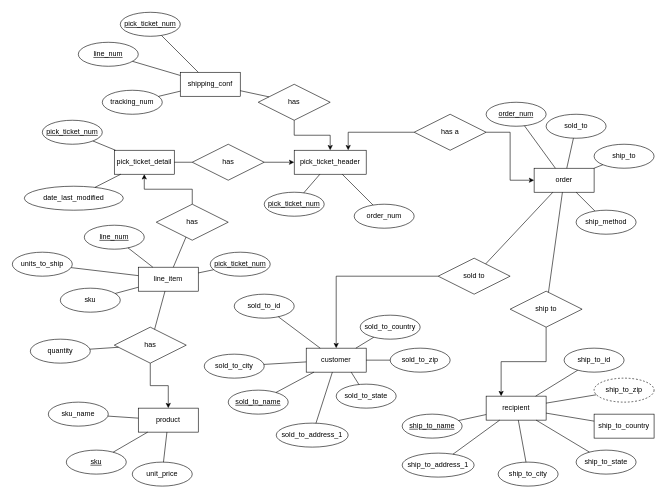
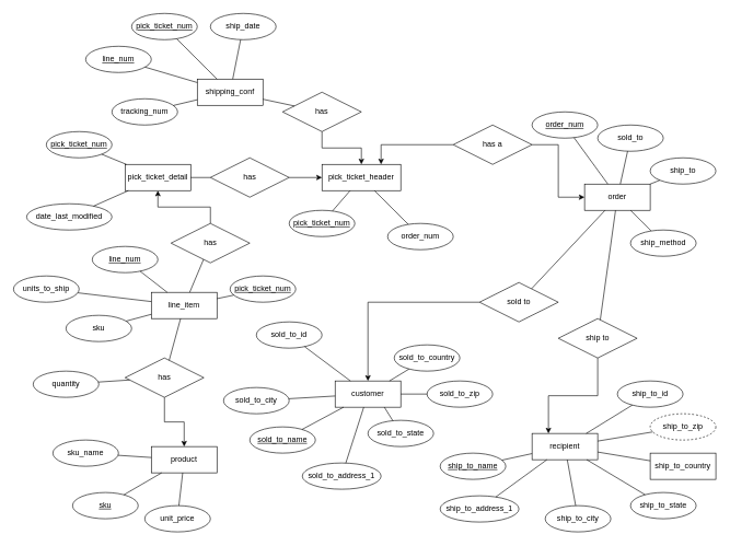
  <mxCell id="0" />
  <mxCell id="1" parent="0" />
  <mxCell id="2" value="product" style="whiteSpace=wrap;html=1;align=center;" parent="1" vertex="1"><mxGeometry x="230" y="680" width="100" height="40" as="geometry" /></mxCell>
  <mxCell id="3" value="sku" style="ellipse;whiteSpace=wrap;html=1;align=center;fontStyle=4;" parent="1" vertex="1"><mxGeometry x="110" y="750" width="100" height="40" as="geometry" /></mxCell>
  <mxCell id="4" value="sku_name" style="ellipse;whiteSpace=wrap;html=1;align=center;" parent="1" vertex="1"><mxGeometry x="80" y="670" width="100" height="40" as="geometry" /></mxCell>
  <mxCell id="5" value="unit_price" style="ellipse;whiteSpace=wrap;html=1;align=center;" parent="1" vertex="1"><mxGeometry x="220" y="770" width="100" height="40" as="geometry" /></mxCell>
  <mxCell id="6" value="" style="endArrow=none;html=1;rounded=0;" parent="1" source="3" target="2" edge="1"><mxGeometry relative="1" as="geometry"><mxPoint x="320" y="900" as="sourcePoint" /><mxPoint x="480" y="900" as="targetPoint" /></mxGeometry></mxCell>
  <mxCell id="7" value="" style="endArrow=none;html=1;rounded=0;" parent="1" source="5" target="2" edge="1"><mxGeometry relative="1" as="geometry"><mxPoint x="320" y="900" as="sourcePoint" /><mxPoint x="480" y="900" as="targetPoint" /></mxGeometry></mxCell>
  <mxCell id="8" value="" style="endArrow=none;html=1;rounded=0;" parent="1" source="2" target="4" edge="1"><mxGeometry relative="1" as="geometry"><mxPoint x="320" y="900" as="sourcePoint" /><mxPoint x="480" y="900" as="targetPoint" /></mxGeometry></mxCell>
  <mxCell id="9" value="pick_ticket_detail" style="whiteSpace=wrap;html=1;align=center;" parent="1" vertex="1"><mxGeometry x="190" y="250" width="100" height="40" as="geometry" /></mxCell>
  <mxCell id="10" value="&lt;u&gt;pick_ticket_num&lt;/u&gt;" style="ellipse;whiteSpace=wrap;html=1;align=center;" parent="1" vertex="1"><mxGeometry x="70" y="200" width="100" height="40" as="geometry" /></mxCell>
- <mxCell id="11" value="date_last_modified" style="ellipse;whiteSpace=wrap;html=1;align=center;" parent="1" vertex="1"><mxGeometry x="40" y="310" width="165" height="40" as="geometry" /></mxCell>
+ <mxCell id="11" value="date_last_modified" style="ellipse;whiteSpace=wrap;html=1;align=center;" parent="1" vertex="1"><mxGeometry x="40" y="310" width="130" height="40" as="geometry" /></mxCell>
  <mxCell id="12" value="line_item" style="whiteSpace=wrap;html=1;align=center;" parent="1" vertex="1"><mxGeometry x="230" y="445" width="100" height="40" as="geometry" /></mxCell>
  <mxCell id="13" value="" style="endArrow=none;html=1;rounded=0;" parent="1" source="10" target="9" edge="1"><mxGeometry relative="1" as="geometry"><mxPoint x="470" y="360" as="sourcePoint" /><mxPoint x="630" y="360" as="targetPoint" /></mxGeometry></mxCell>
  <mxCell id="14" value="" style="endArrow=none;html=1;rounded=0;" parent="1" source="11" target="9" edge="1"><mxGeometry relative="1" as="geometry"><mxPoint x="470" y="360" as="sourcePoint" /><mxPoint x="630" y="360" as="targetPoint" /></mxGeometry></mxCell>
  <mxCell id="15" value="&lt;u&gt;line_num&lt;/u&gt;" style="ellipse;whiteSpace=wrap;html=1;align=center;" parent="1" vertex="1"><mxGeometry x="140" y="375" width="100" height="40" as="geometry" /></mxCell>
  <mxCell id="16" value="&lt;u&gt;pick_ticket_num&lt;/u&gt;" style="ellipse;whiteSpace=wrap;html=1;align=center;" parent="1" vertex="1"><mxGeometry x="350" y="420" width="100" height="40" as="geometry" /></mxCell>
  <mxCell id="17" value="sku" style="ellipse;whiteSpace=wrap;html=1;align=center;" parent="1" vertex="1"><mxGeometry x="100" y="480" width="100" height="40" as="geometry" /></mxCell>
  <mxCell id="18" value="units_to_ship" style="ellipse;whiteSpace=wrap;html=1;align=center;" parent="1" vertex="1"><mxGeometry x="20" y="420" width="100" height="40" as="geometry" /></mxCell>
  <mxCell id="19" value="" style="endArrow=none;html=1;rounded=0;" parent="1" source="12" target="16" edge="1"><mxGeometry relative="1" as="geometry"><mxPoint x="60" y="550" as="sourcePoint" /><mxPoint x="220" y="550" as="targetPoint" /></mxGeometry></mxCell>
  <mxCell id="20" value="" style="endArrow=none;html=1;rounded=0;" parent="1" source="12" target="15" edge="1"><mxGeometry relative="1" as="geometry"><mxPoint x="60" y="550" as="sourcePoint" /><mxPoint x="220" y="550" as="targetPoint" /></mxGeometry></mxCell>
  <mxCell id="21" value="" style="endArrow=none;html=1;rounded=0;" parent="1" source="12" target="17" edge="1"><mxGeometry relative="1" as="geometry"><mxPoint x="60" y="550" as="sourcePoint" /><mxPoint x="220" y="550" as="targetPoint" /></mxGeometry></mxCell>
  <mxCell id="22" value="" style="endArrow=none;html=1;rounded=0;" parent="1" source="12" target="18" edge="1"><mxGeometry relative="1" as="geometry"><mxPoint x="60" y="550" as="sourcePoint" /><mxPoint x="220" y="550" as="targetPoint" /></mxGeometry></mxCell>
  <mxCell id="23" style="edgeStyle=orthogonalEdgeStyle;rounded=0;orthogonalLoop=1;jettySize=auto;html=1;entryX=0.5;entryY=1;entryDx=0;entryDy=0;" parent="1" source="24" target="9" edge="1"><mxGeometry relative="1" as="geometry" /></mxCell>
  <mxCell id="24" value="has" style="shape=rhombus;perimeter=rhombusPerimeter;whiteSpace=wrap;html=1;align=center;" parent="1" vertex="1"><mxGeometry x="260" y="340" width="120" height="60" as="geometry" /></mxCell>
  <mxCell id="25" style="edgeStyle=orthogonalEdgeStyle;rounded=0;orthogonalLoop=1;jettySize=auto;html=1;entryX=0.5;entryY=0;entryDx=0;entryDy=0;" parent="1" source="26" target="2" edge="1"><mxGeometry relative="1" as="geometry" /></mxCell>
  <mxCell id="26" value="has" style="shape=rhombus;perimeter=rhombusPerimeter;whiteSpace=wrap;html=1;align=center;" parent="1" vertex="1"><mxGeometry x="190" y="545" width="120" height="60" as="geometry" /></mxCell>
  <mxCell id="27" value="" style="endArrow=none;html=1;rounded=0;" parent="1" source="26" target="12" edge="1"><mxGeometry relative="1" as="geometry"><mxPoint x="470" y="460" as="sourcePoint" /><mxPoint x="630" y="460" as="targetPoint" /></mxGeometry></mxCell>
  <mxCell id="28" value="quantity" style="ellipse;whiteSpace=wrap;html=1;align=center;" parent="1" vertex="1"><mxGeometry x="50" y="565" width="100" height="40" as="geometry" /></mxCell>
  <mxCell id="29" value="" style="endArrow=none;html=1;rounded=0;" parent="1" source="26" target="28" edge="1"><mxGeometry relative="1" as="geometry"><mxPoint x="470" y="460" as="sourcePoint" /><mxPoint x="630" y="460" as="targetPoint" /></mxGeometry></mxCell>
  <mxCell id="30" value="pick_ticket_header" style="whiteSpace=wrap;html=1;align=center;" parent="1" vertex="1"><mxGeometry x="490" y="250" width="120" height="40" as="geometry" /></mxCell>
  <mxCell id="31" value="&lt;u&gt;pick_ticket_num&lt;/u&gt;" style="ellipse;whiteSpace=wrap;html=1;align=center;" parent="1" vertex="1"><mxGeometry x="440" y="320" width="100" height="40" as="geometry" /></mxCell>
  <mxCell id="32" value="order_num" style="ellipse;whiteSpace=wrap;html=1;align=center;" parent="1" vertex="1"><mxGeometry x="590" y="340" width="100" height="40" as="geometry" /></mxCell>
  <mxCell id="33" value="" style="endArrow=none;html=1;rounded=0;" parent="1" source="31" target="30" edge="1"><mxGeometry relative="1" as="geometry"><mxPoint x="470" y="380" as="sourcePoint" /><mxPoint x="630" y="380" as="targetPoint" /></mxGeometry></mxCell>
  <mxCell id="34" value="" style="endArrow=none;html=1;rounded=0;" parent="1" source="32" target="30" edge="1"><mxGeometry relative="1" as="geometry"><mxPoint x="470" y="380" as="sourcePoint" /><mxPoint x="630" y="380" as="targetPoint" /></mxGeometry></mxCell>
  <mxCell id="35" value="order" style="whiteSpace=wrap;html=1;align=center;" parent="1" vertex="1"><mxGeometry x="890" y="280" width="100" height="40" as="geometry" /></mxCell>
  <mxCell id="36" value="order_num" style="ellipse;whiteSpace=wrap;html=1;align=center;fontStyle=4;" parent="1" vertex="1"><mxGeometry x="810" y="170" width="100" height="40" as="geometry" /></mxCell>
  <mxCell id="37" value="" style="endArrow=none;html=1;rounded=0;" parent="1" source="36" target="35" edge="1"><mxGeometry relative="1" as="geometry"><mxPoint x="440" y="370" as="sourcePoint" /><mxPoint x="600" y="370" as="targetPoint" /></mxGeometry></mxCell>
  <mxCell id="38" value="sold_to" style="ellipse;whiteSpace=wrap;html=1;align=center;" parent="1" vertex="1"><mxGeometry x="910" y="190" width="100" height="40" as="geometry" /></mxCell>
  <mxCell id="39" value="ship_to" style="ellipse;whiteSpace=wrap;html=1;align=center;" parent="1" vertex="1"><mxGeometry x="990" y="240" width="100" height="40" as="geometry" /></mxCell>
  <mxCell id="40" value="ship_method" style="ellipse;whiteSpace=wrap;html=1;align=center;" parent="1" vertex="1"><mxGeometry x="960" y="350" width="100" height="40" as="geometry" /></mxCell>
  <mxCell id="41" value="" style="endArrow=none;html=1;rounded=0;" parent="1" source="35" target="38" edge="1"><mxGeometry relative="1" as="geometry"><mxPoint x="440" y="370" as="sourcePoint" /><mxPoint x="600" y="370" as="targetPoint" /></mxGeometry></mxCell>
  <mxCell id="42" value="" style="endArrow=none;html=1;rounded=0;" parent="1" source="35" target="39" edge="1"><mxGeometry relative="1" as="geometry"><mxPoint x="440" y="370" as="sourcePoint" /><mxPoint x="600" y="370" as="targetPoint" /></mxGeometry></mxCell>
  <mxCell id="43" value="" style="endArrow=none;html=1;rounded=0;" parent="1" source="35" target="40" edge="1"><mxGeometry relative="1" as="geometry"><mxPoint x="440" y="370" as="sourcePoint" /><mxPoint x="600" y="370" as="targetPoint" /></mxGeometry></mxCell>
  <mxCell id="44" value="customer" style="whiteSpace=wrap;html=1;align=center;" parent="1" vertex="1"><mxGeometry x="510" y="580" width="100" height="40" as="geometry" /></mxCell>
  <mxCell id="45" value="&lt;u&gt;sold_to_name&lt;/u&gt;" style="ellipse;whiteSpace=wrap;html=1;align=center;" parent="1" vertex="1"><mxGeometry x="380" y="650" width="100" height="40" as="geometry" /></mxCell>
  <mxCell id="46" value="sold_to_address_1" style="ellipse;whiteSpace=wrap;html=1;align=center;" parent="1" vertex="1"><mxGeometry x="460" y="705" width="120" height="40" as="geometry" /></mxCell>
  <mxCell id="47" value="sold_to_city" style="ellipse;whiteSpace=wrap;html=1;align=center;" parent="1" vertex="1"><mxGeometry x="340" y="590" width="100" height="40" as="geometry" /></mxCell>
  <mxCell id="48" value="sold_to_state" style="ellipse;whiteSpace=wrap;html=1;align=center;" parent="1" vertex="1"><mxGeometry x="560" y="640" width="100" height="40" as="geometry" /></mxCell>
  <mxCell id="49" value="sold_to_country" style="ellipse;whiteSpace=wrap;html=1;align=center;" parent="1" vertex="1"><mxGeometry x="600" y="525" width="100" height="40" as="geometry" /></mxCell>
  <mxCell id="50" value="sold_to_zip" style="ellipse;whiteSpace=wrap;html=1;align=center;" parent="1" vertex="1"><mxGeometry x="650" y="580" width="100" height="40" as="geometry" /></mxCell>
  <mxCell id="51" value="" style="endArrow=none;html=1;rounded=0;" parent="1" source="45" target="44" edge="1"><mxGeometry relative="1" as="geometry"><mxPoint x="640" y="390" as="sourcePoint" /><mxPoint x="800" y="390" as="targetPoint" /></mxGeometry></mxCell>
  <mxCell id="52" value="" style="endArrow=none;html=1;rounded=0;" parent="1" source="46" target="44" edge="1"><mxGeometry relative="1" as="geometry"><mxPoint x="640" y="390" as="sourcePoint" /><mxPoint x="800" y="390" as="targetPoint" /></mxGeometry></mxCell>
  <mxCell id="53" value="" style="endArrow=none;html=1;rounded=0;" parent="1" source="47" target="44" edge="1"><mxGeometry relative="1" as="geometry"><mxPoint x="640" y="390" as="sourcePoint" /><mxPoint x="800" y="390" as="targetPoint" /></mxGeometry></mxCell>
  <mxCell id="54" value="" style="endArrow=none;html=1;rounded=0;entryX=0.75;entryY=1;entryDx=0;entryDy=0;" parent="1" source="48" target="44" edge="1"><mxGeometry relative="1" as="geometry"><mxPoint x="640" y="390" as="sourcePoint" /><mxPoint x="800" y="390" as="targetPoint" /></mxGeometry></mxCell>
  <mxCell id="55" value="" style="endArrow=none;html=1;rounded=0;" parent="1" source="49" target="44" edge="1"><mxGeometry relative="1" as="geometry"><mxPoint x="640" y="390" as="sourcePoint" /><mxPoint x="800" y="390" as="targetPoint" /></mxGeometry></mxCell>
  <mxCell id="56" value="" style="endArrow=none;html=1;rounded=0;" parent="1" source="44" target="50" edge="1"><mxGeometry relative="1" as="geometry"><mxPoint x="640" y="390" as="sourcePoint" /><mxPoint x="800" y="390" as="targetPoint" /></mxGeometry></mxCell>
  <mxCell id="57" style="edgeStyle=orthogonalEdgeStyle;rounded=0;orthogonalLoop=1;jettySize=auto;html=1;entryX=0.5;entryY=0;entryDx=0;entryDy=0;" parent="1" source="58" target="44" edge="1"><mxGeometry relative="1" as="geometry" /></mxCell>
  <mxCell id="58" value="sold to" style="shape=rhombus;perimeter=rhombusPerimeter;whiteSpace=wrap;html=1;align=center;" parent="1" vertex="1"><mxGeometry x="730" y="430" width="120" height="60" as="geometry" /></mxCell>
  <mxCell id="59" value="" style="endArrow=none;html=1;rounded=0;" parent="1" source="58" target="35" edge="1"><mxGeometry relative="1" as="geometry"><mxPoint x="640" y="390" as="sourcePoint" /><mxPoint x="800" y="390" as="targetPoint" /></mxGeometry></mxCell>
  <mxCell id="60" value="recipient" style="whiteSpace=wrap;html=1;align=center;" parent="1" vertex="1"><mxGeometry x="810" y="660" width="100" height="40" as="geometry" /></mxCell>
  <mxCell id="61" value="ship_to_country" style="whiteSpace=wrap;html=1;align=center;rounded=0;" parent="1" vertex="1"><mxGeometry x="990" y="690" width="100" height="40" as="geometry" /></mxCell>
  <mxCell id="62" value="ship_to_zip" style="ellipse;whiteSpace=wrap;html=1;align=center;dashed=1;" parent="1" vertex="1"><mxGeometry x="990" y="630" width="100" height="40" as="geometry" /></mxCell>
  <mxCell id="63" value="&lt;u&gt;ship_to_name&lt;/u&gt;" style="ellipse;whiteSpace=wrap;html=1;align=center;" parent="1" vertex="1"><mxGeometry x="670" y="690" width="100" height="40" as="geometry" /></mxCell>
  <mxCell id="64" value="ship_to_address_1" style="ellipse;whiteSpace=wrap;html=1;align=center;" parent="1" vertex="1"><mxGeometry x="670" y="755" width="120" height="40" as="geometry" /></mxCell>
  <mxCell id="65" value="ship_to_city" style="ellipse;whiteSpace=wrap;html=1;align=center;" parent="1" vertex="1"><mxGeometry x="830" y="770" width="100" height="40" as="geometry" /></mxCell>
  <mxCell id="66" value="ship_to_state" style="ellipse;whiteSpace=wrap;html=1;align=center;" parent="1" vertex="1"><mxGeometry x="960" y="750" width="100" height="40" as="geometry" /></mxCell>
  <mxCell id="67" value="" style="endArrow=none;html=1;rounded=0;" parent="1" source="63" target="60" edge="1"><mxGeometry relative="1" as="geometry"><mxPoint x="730" y="740" as="sourcePoint" /><mxPoint x="890" y="740" as="targetPoint" /></mxGeometry></mxCell>
  <mxCell id="68" value="" style="endArrow=none;html=1;rounded=0;" parent="1" source="64" target="60" edge="1"><mxGeometry relative="1" as="geometry"><mxPoint x="730" y="740" as="sourcePoint" /><mxPoint x="890" y="740" as="targetPoint" /></mxGeometry></mxCell>
  <mxCell id="69" value="" style="endArrow=none;html=1;rounded=0;" parent="1" source="65" target="60" edge="1"><mxGeometry relative="1" as="geometry"><mxPoint x="730" y="740" as="sourcePoint" /><mxPoint x="890" y="740" as="targetPoint" /></mxGeometry></mxCell>
  <mxCell id="70" value="" style="endArrow=none;html=1;rounded=0;" parent="1" source="60" target="66" edge="1"><mxGeometry relative="1" as="geometry"><mxPoint x="730" y="740" as="sourcePoint" /><mxPoint x="890" y="740" as="targetPoint" /></mxGeometry></mxCell>
  <mxCell id="71" value="" style="endArrow=none;html=1;rounded=0;" parent="1" source="60" target="61" edge="1"><mxGeometry relative="1" as="geometry"><mxPoint x="730" y="740" as="sourcePoint" /><mxPoint x="890" y="740" as="targetPoint" /></mxGeometry></mxCell>
  <mxCell id="72" value="" style="endArrow=none;html=1;rounded=0;" parent="1" source="60" target="62" edge="1"><mxGeometry relative="1" as="geometry"><mxPoint x="730" y="740" as="sourcePoint" /><mxPoint x="890" y="740" as="targetPoint" /></mxGeometry></mxCell>
  <mxCell id="73" style="edgeStyle=orthogonalEdgeStyle;rounded=0;orthogonalLoop=1;jettySize=auto;html=1;entryX=0.25;entryY=0;entryDx=0;entryDy=0;" parent="1" source="74" target="60" edge="1"><mxGeometry relative="1" as="geometry" /></mxCell>
  <mxCell id="74" value="ship to" style="shape=rhombus;perimeter=rhombusPerimeter;whiteSpace=wrap;html=1;align=center;" parent="1" vertex="1"><mxGeometry x="850" y="485" width="120" height="60" as="geometry" /></mxCell>
  <mxCell id="75" value="" style="endArrow=none;html=1;rounded=0;" parent="1" source="35" target="74" edge="1"><mxGeometry relative="1" as="geometry"><mxPoint x="640" y="390" as="sourcePoint" /><mxPoint x="800" y="390" as="targetPoint" /></mxGeometry></mxCell>
  <mxCell id="76" style="edgeStyle=orthogonalEdgeStyle;rounded=0;orthogonalLoop=1;jettySize=auto;html=1;entryX=0;entryY=0.5;entryDx=0;entryDy=0;" parent="1" source="78" target="35" edge="1"><mxGeometry relative="1" as="geometry" /></mxCell>
  <mxCell id="77" style="edgeStyle=orthogonalEdgeStyle;rounded=0;orthogonalLoop=1;jettySize=auto;html=1;entryX=0.75;entryY=0;entryDx=0;entryDy=0;" parent="1" source="78" target="30" edge="1"><mxGeometry relative="1" as="geometry" /></mxCell>
  <mxCell id="78" value="has a" style="shape=rhombus;perimeter=rhombusPerimeter;whiteSpace=wrap;html=1;align=center;" parent="1" vertex="1"><mxGeometry x="690" y="190" width="120" height="60" as="geometry" /></mxCell>
  <mxCell id="79" value="sold_to_id" style="ellipse;whiteSpace=wrap;html=1;align=center;" parent="1" vertex="1"><mxGeometry x="390" y="490" width="100" height="40" as="geometry" /></mxCell>
  <mxCell id="80" value="" style="endArrow=none;html=1;rounded=0;" parent="1" source="79" target="44" edge="1"><mxGeometry relative="1" as="geometry"><mxPoint x="160" y="390" as="sourcePoint" /><mxPoint x="320" y="390" as="targetPoint" /></mxGeometry></mxCell>
  <mxCell id="81" value="ship_to_id" style="ellipse;whiteSpace=wrap;html=1;align=center;" parent="1" vertex="1"><mxGeometry x="940" y="580" width="100" height="40" as="geometry" /></mxCell>
  <mxCell id="82" value="" style="endArrow=none;html=1;rounded=0;" parent="1" source="60" target="81" edge="1"><mxGeometry relative="1" as="geometry"><mxPoint x="910" y="670" as="sourcePoint" /><mxPoint x="998.765" y="625.617" as="targetPoint" /></mxGeometry></mxCell>
  <mxCell id="83" style="edgeStyle=orthogonalEdgeStyle;rounded=0;orthogonalLoop=1;jettySize=auto;html=1;entryX=0;entryY=0.5;entryDx=0;entryDy=0;" parent="1" source="84" target="30" edge="1"><mxGeometry relative="1" as="geometry" /></mxCell>
  <mxCell id="84" value="has" style="shape=rhombus;perimeter=rhombusPerimeter;whiteSpace=wrap;html=1;align=center;" parent="1" vertex="1"><mxGeometry x="320" y="240" width="120" height="60" as="geometry" /></mxCell>
  <mxCell id="85" value="" style="endArrow=none;html=1;rounded=0;" parent="1" source="12" target="24" edge="1"><mxGeometry relative="1" as="geometry"><mxPoint x="460" y="410" as="sourcePoint" /><mxPoint x="620" y="410" as="targetPoint" /></mxGeometry></mxCell>
  <mxCell id="86" value="" style="endArrow=none;html=1;rounded=0;" parent="1" source="9" target="84" edge="1"><mxGeometry relative="1" as="geometry"><mxPoint x="470" y="290" as="sourcePoint" /><mxPoint x="630" y="290" as="targetPoint" /></mxGeometry></mxCell>
  <mxCell id="87" value="shipping_conf" style="whiteSpace=wrap;html=1;align=center;" parent="1" vertex="1"><mxGeometry x="300" y="120" width="100" height="40" as="geometry" /></mxCell>
  <mxCell id="88" value="pick_ticket_num" style="ellipse;whiteSpace=wrap;html=1;align=center;fontStyle=4;" parent="1" vertex="1"><mxGeometry x="200" y="20" width="100" height="40" as="geometry" /></mxCell>
+ <mxCell id="89" value="ship_date" style="ellipse;whiteSpace=wrap;html=1;align=center;" parent="1" vertex="1"><mxGeometry x="320" y="20" width="100" height="40" as="geometry" /></mxCell>
  <mxCell id="90" value="line_num" style="ellipse;whiteSpace=wrap;html=1;align=center;fontStyle=4;" parent="1" vertex="1"><mxGeometry x="130" y="70" width="100" height="40" as="geometry" /></mxCell>
  <mxCell id="91" value="tracking_num" style="ellipse;whiteSpace=wrap;html=1;align=center;" parent="1" vertex="1"><mxGeometry x="170" y="150" width="100" height="40" as="geometry" /></mxCell>
  <mxCell id="92" value="" style="endArrow=none;html=1;rounded=0;" parent="1" source="91" target="87" edge="1"><mxGeometry relative="1" as="geometry"><mxPoint x="470" y="190" as="sourcePoint" /><mxPoint x="630" y="190" as="targetPoint" /></mxGeometry></mxCell>
  <mxCell id="93" value="" style="endArrow=none;html=1;rounded=0;" parent="1" source="90" target="87" edge="1"><mxGeometry relative="1" as="geometry"><mxPoint x="470" y="190" as="sourcePoint" /><mxPoint x="630" y="190" as="targetPoint" /></mxGeometry></mxCell>
  <mxCell id="94" value="" style="endArrow=none;html=1;rounded=0;" parent="1" source="88" target="87" edge="1"><mxGeometry relative="1" as="geometry"><mxPoint x="470" y="190" as="sourcePoint" /><mxPoint x="630" y="190" as="targetPoint" /></mxGeometry></mxCell>
+ <mxCell id="95" value="" style="endArrow=none;html=1;rounded=0;" parent="1" source="87" target="89" edge="1"><mxGeometry relative="1" as="geometry"><mxPoint x="470" y="190" as="sourcePoint" /><mxPoint x="630" y="190" as="targetPoint" /></mxGeometry></mxCell>
  <mxCell id="96" style="edgeStyle=orthogonalEdgeStyle;rounded=0;orthogonalLoop=1;jettySize=auto;html=1;" parent="1" source="97" target="30" edge="1"><mxGeometry relative="1" as="geometry" /></mxCell>
  <mxCell id="97" value="has" style="shape=rhombus;perimeter=rhombusPerimeter;whiteSpace=wrap;html=1;align=center;direction=west;" parent="1" vertex="1"><mxGeometry x="430" y="140" width="120" height="60" as="geometry" /></mxCell>
  <mxCell id="98" value="" style="endArrow=none;html=1;rounded=0;" parent="1" source="87" target="97" edge="1"><mxGeometry relative="1" as="geometry"><mxPoint x="470" y="190" as="sourcePoint" /><mxPoint x="630" y="190" as="targetPoint" /></mxGeometry></mxCell>
